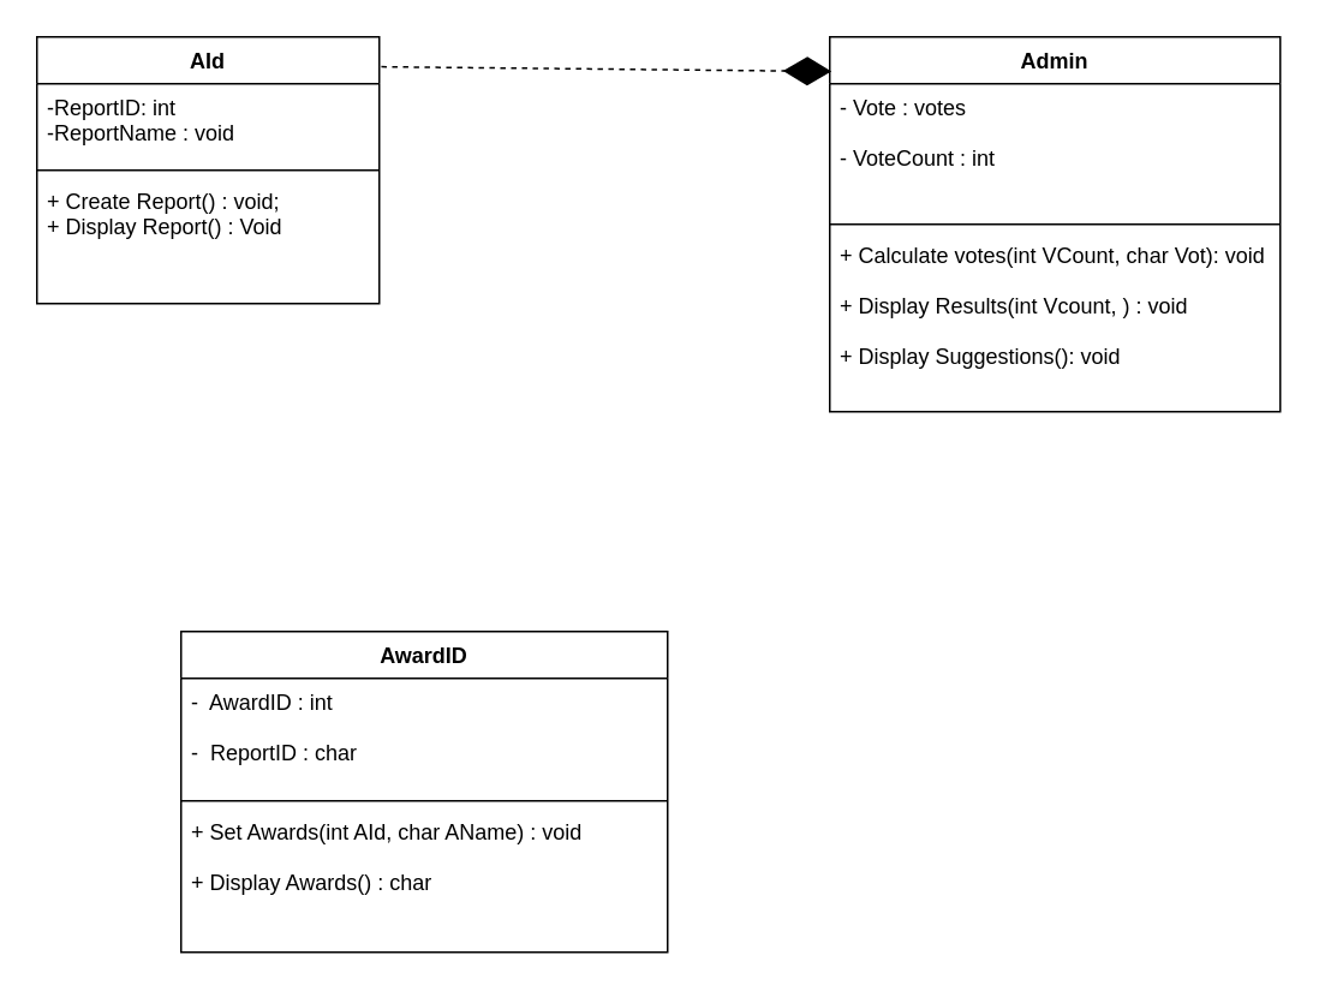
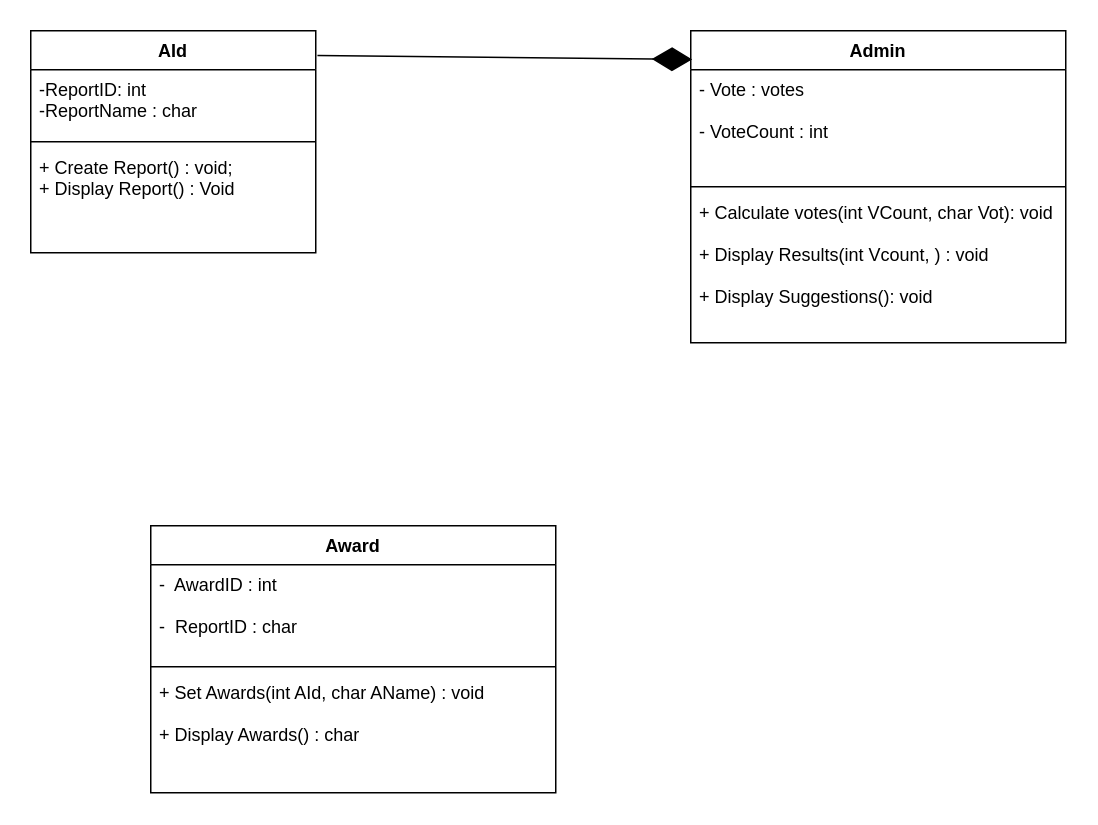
  <mxCell id="0" />
  <mxCell id="1" parent="0" />
  <mxCell id="2" value="AId" style="swimlane;fontStyle=1;align=center;verticalAlign=top;childLayout=stackLayout;horizontal=1;startSize=26;horizontalStack=0;resizeParent=1;resizeParentMax=0;resizeLast=0;collapsible=1;marginBottom=0;" vertex="1" parent="1"><mxGeometry x="20" y="20" width="190" height="148" as="geometry" /></mxCell>
- <mxCell id="3" value="-ReportID: int&#10;-ReportName : void" style="text;strokeColor=none;fillColor=none;align=left;verticalAlign=top;spacingLeft=4;spacingRight=4;overflow=hidden;rotatable=0;points=[[0,0.5],[1,0.5]];portConstraint=eastwest;" vertex="1" parent="2"><mxGeometry y="26" width="190" height="44" as="geometry" /></mxCell>
+ <mxCell id="3" value="-ReportID: int&#10;-ReportName : char" style="text;strokeColor=none;fillColor=none;align=left;verticalAlign=top;spacingLeft=4;spacingRight=4;overflow=hidden;rotatable=0;points=[[0,0.5],[1,0.5]];portConstraint=eastwest;" vertex="1" parent="2"><mxGeometry y="26" width="190" height="44" as="geometry" /></mxCell>
  <mxCell id="4" value="" style="line;strokeWidth=1;fillColor=none;align=left;verticalAlign=middle;spacingTop=-1;spacingLeft=3;spacingRight=3;rotatable=0;labelPosition=right;points=[];portConstraint=eastwest;" vertex="1" parent="2"><mxGeometry y="70" width="190" height="8" as="geometry" /></mxCell>
  <mxCell id="5" value="+ Create Report() : void;&#10;+ Display Report() : Void" style="text;strokeColor=none;fillColor=none;align=left;verticalAlign=top;spacingLeft=4;spacingRight=4;overflow=hidden;rotatable=0;points=[[0,0.5],[1,0.5]];portConstraint=eastwest;" vertex="1" parent="2"><mxGeometry y="78" width="190" height="70" as="geometry" /></mxCell>
  <mxCell id="6" value="Admin" style="swimlane;fontStyle=1;align=center;verticalAlign=top;childLayout=stackLayout;horizontal=1;startSize=26;horizontalStack=0;resizeParent=1;resizeParentMax=0;resizeLast=0;collapsible=1;marginBottom=0;" vertex="1" parent="1"><mxGeometry x="460" y="20" width="250" height="208" as="geometry" /></mxCell>
  <mxCell id="7" value="- Vote : votes&#10;&#10;- VoteCount : int" style="text;strokeColor=none;fillColor=none;align=left;verticalAlign=top;spacingLeft=4;spacingRight=4;overflow=hidden;rotatable=0;points=[[0,0.5],[1,0.5]];portConstraint=eastwest;" vertex="1" parent="6"><mxGeometry y="26" width="250" height="74" as="geometry" /></mxCell>
  <mxCell id="8" value="" style="line;strokeWidth=1;fillColor=none;align=left;verticalAlign=middle;spacingTop=-1;spacingLeft=3;spacingRight=3;rotatable=0;labelPosition=right;points=[];portConstraint=eastwest;" vertex="1" parent="6"><mxGeometry y="100" width="250" height="8" as="geometry" /></mxCell>
  <mxCell id="9" value="+ Calculate votes(int VCount, char Vot): void&#10; &#10;+ Display Results(int Vcount, ) : void&#10;&#10;+ Display Suggestions(): void" style="text;strokeColor=none;fillColor=none;align=left;verticalAlign=top;spacingLeft=4;spacingRight=4;overflow=hidden;rotatable=0;points=[[0,0.5],[1,0.5]];portConstraint=eastwest;" vertex="1" parent="6"><mxGeometry y="108" width="250" height="100" as="geometry" /></mxCell>
- <mxCell id="10" value="AwardID" style="swimlane;fontStyle=1;align=center;verticalAlign=top;childLayout=stackLayout;horizontal=1;startSize=26;horizontalStack=0;resizeParent=1;resizeParentMax=0;resizeLast=0;collapsible=1;marginBottom=0;" vertex="1" parent="1"><mxGeometry x="100" y="350" width="270" height="178" as="geometry" /></mxCell>
+ <mxCell id="10" value="Award" style="swimlane;fontStyle=1;align=center;verticalAlign=top;childLayout=stackLayout;horizontal=1;startSize=26;horizontalStack=0;resizeParent=1;resizeParentMax=0;resizeLast=0;collapsible=1;marginBottom=0;" vertex="1" parent="1"><mxGeometry x="100" y="350" width="270" height="178" as="geometry" /></mxCell>
  <mxCell id="11" value="-  AwardID : int &#10;&#10;-  ReportID : char" style="text;strokeColor=none;fillColor=none;align=left;verticalAlign=top;spacingLeft=4;spacingRight=4;overflow=hidden;rotatable=0;points=[[0,0.5],[1,0.5]];portConstraint=eastwest;" vertex="1" parent="10"><mxGeometry y="26" width="270" height="64" as="geometry" /></mxCell>
  <mxCell id="12" value="" style="line;strokeWidth=1;fillColor=none;align=left;verticalAlign=middle;spacingTop=-1;spacingLeft=3;spacingRight=3;rotatable=0;labelPosition=right;points=[];portConstraint=eastwest;" vertex="1" parent="10"><mxGeometry y="90" width="270" height="8" as="geometry" /></mxCell>
  <mxCell id="13" value="+ Set Awards(int AId, char AName) : void&#10;&#10;+ Display Awards() : char&#10;" style="text;strokeColor=none;fillColor=none;align=left;verticalAlign=top;spacingLeft=4;spacingRight=4;overflow=hidden;rotatable=0;points=[[0,0.5],[1,0.5]];portConstraint=eastwest;" vertex="1" parent="10"><mxGeometry y="98" width="270" height="80" as="geometry" /></mxCell>
- <mxCell id="14" value="" style="endArrow=diamondThin;endFill=1;endSize=24;html=1;entryX=0.004;entryY=0.092;entryDx=0;entryDy=0;entryPerimeter=0;exitX=1.006;exitY=0.112;exitDx=0;exitDy=0;exitPerimeter=0;dashed=1;" edge="1" parent="1" source="2" target="6"><mxGeometry width="160" relative="1" as="geometry"><mxPoint x="140" y="270" as="sourcePoint" /><mxPoint x="300" y="270" as="targetPoint" /></mxGeometry></mxCell>
+ <mxCell id="14" value="" style="endArrow=diamondThin;endFill=1;endSize=24;html=1;entryX=0.004;entryY=0.092;entryDx=0;entryDy=0;entryPerimeter=0;exitX=1.006;exitY=0.112;exitDx=0;exitDy=0;exitPerimeter=0;" edge="1" parent="1" source="2" target="6"><mxGeometry width="160" relative="1" as="geometry"><mxPoint x="140" y="270" as="sourcePoint" /><mxPoint x="300" y="270" as="targetPoint" /></mxGeometry></mxCell>
